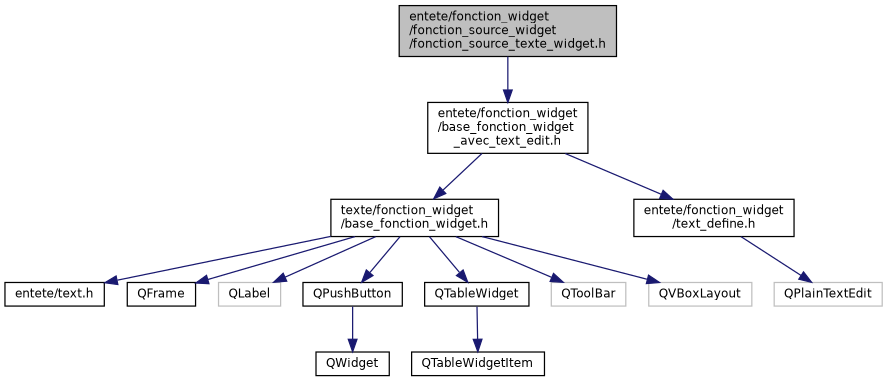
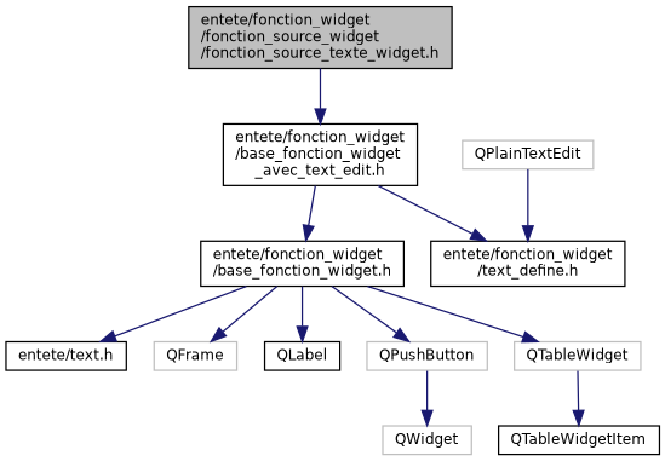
  digraph {
    node [color=grey75 fillcolor=white fontname=Helvetica fontsize=10 shape=record style=filled]
    edge [color=midnightblue fontname=Helvetica fontsize=10 labelfontname=Helvetica labelfontsize=10 style=solid]
    n1 [color=black fillcolor=grey75 fontcolor=black height=0.2 label="entete/fonction_widget\l/fonction_source_widget\l/fonction_source_texte_widget.h" width=0.4]
    n2 [color=black height=0.2 label="entete/fonction_widget\l/base_fonction_widget\l_avec_text_edit.h" width=0.4]
-   n3 [color=black height=0.2 label="texte/fonction_widget\l/base_fonction_widget.h" width=0.4]
+   n3 [color=black height=0.2 label="entete/fonction_widget\l/base_fonction_widget.h" width=0.4]
    n4 [color=black height=0.2 label="entete/fonction_widget\l/text_define.h" width=0.4]
    n5 [color=black height=0.2 label="entete/text.h" width=0.4]
-   n6 [color=black height=0.2 label=QFrame width=0.4]
-   n7 [height=0.2 label=QLabel width=0.4]
-   n8 [color=black height=0.2 label=QPushButton width=0.4]
-   n9 [color=black height=0.2 label=QTableWidget width=0.4]
-   n10 [height=0.2 label=QToolBar width=0.4]
-   n11 [height=0.2 label=QVBoxLayout width=0.4]
+   n6 [height=0.2 label=QFrame width=0.4]
+   n7 [color=black height=0.2 label=QLabel width=0.4]
+   n8 [height=0.2 label=QPushButton width=0.4]
+   n9 [height=0.2 label=QTableWidget width=0.4]
    n12 [height=0.2 label=QPlainTextEdit width=0.4]
-   n13 [color=black height=0.2 label=QWidget width=0.4]
+   n13 [height=0.2 label=QWidget width=0.4]
    n14 [color=black height=0.2 label=QTableWidgetItem width=0.4]
    n1 -> n2
    n2 -> n3
    n2 -> n4
    n3 -> n5
    n3 -> n6
    n3 -> n7
    n3 -> n8
    n3 -> n9
-   n3 -> n10
-   n3 -> n11
-   n4 -> n12
+   n12 -> n4
    n8 -> n13
    n9 -> n14
  }
